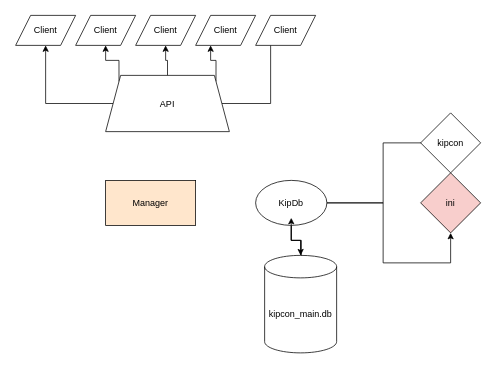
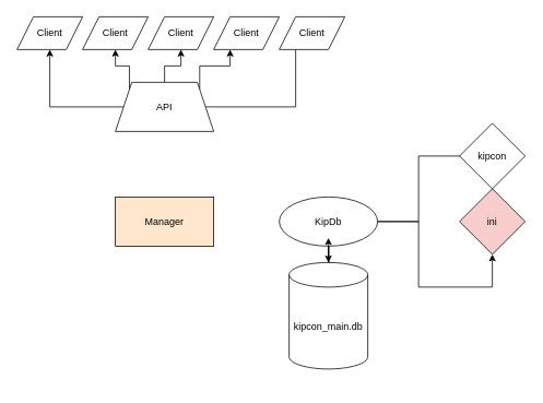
  <mxCell id="0" />
  <mxCell id="1" parent="0" />
  <mxCell id="2" value="Manager" style="rounded=0;whiteSpace=wrap;html=1;fillColor=#ffe6cc;" vertex="1" parent="1"><mxGeometry x="140" y="240" width="120" height="60" as="geometry" /></mxCell>
  <mxCell id="3" value="" style="edgeStyle=orthogonalEdgeStyle;rounded=0;orthogonalLoop=1;jettySize=auto;html=1;" edge="1" parent="1" source="7" target="14"><mxGeometry relative="1" as="geometry"><Array as="points"><mxPoint x="510" y="270" /><mxPoint x="510" y="350" /><mxPoint x="600" y="350" /></Array></mxGeometry></mxCell>
  <mxCell id="4" value="" style="edgeStyle=orthogonalEdgeStyle;rounded=0;orthogonalLoop=1;jettySize=auto;html=1;" edge="1" parent="1" source="7" target="14"><mxGeometry relative="1" as="geometry"><Array as="points"><mxPoint x="510" y="270" /><mxPoint x="510" y="190" /><mxPoint x="600" y="190" /></Array></mxGeometry></mxCell>
  <mxCell id="5" style="edgeStyle=orthogonalEdgeStyle;rounded=0;orthogonalLoop=1;jettySize=auto;html=1;entryX=0.509;entryY=0.205;entryDx=0;entryDy=0;entryPerimeter=0;" edge="1" parent="1" source="7" target="20"><mxGeometry relative="1" as="geometry" /></mxCell>
  <mxCell id="6" style="edgeStyle=orthogonalEdgeStyle;rounded=0;orthogonalLoop=1;jettySize=auto;html=1;" edge="1" parent="1" source="7" target="20"><mxGeometry relative="1" as="geometry" /></mxCell>
- <mxCell id="7" value="KipDb" style="ellipse;whiteSpace=wrap;html=1;rounded=0;" vertex="1" parent="1"><mxGeometry x="340" y="240" width="95" height="60" as="geometry" /></mxCell>
+ <mxCell id="7" value="KipDb" style="ellipse;whiteSpace=wrap;html=1;rounded=0;" vertex="1" parent="1"><mxGeometry x="340" y="240" width="120" height="60" as="geometry" /></mxCell>
  <mxCell id="8" style="edgeStyle=orthogonalEdgeStyle;rounded=0;orthogonalLoop=1;jettySize=auto;html=1;entryX=0.5;entryY=1;entryDx=0;entryDy=0;" edge="1" parent="1" source="13" target="18"><mxGeometry relative="1" as="geometry" /></mxCell>
  <mxCell id="9" style="edgeStyle=orthogonalEdgeStyle;rounded=0;orthogonalLoop=1;jettySize=auto;html=1;entryX=0.5;entryY=1;entryDx=0;entryDy=0;" edge="1" parent="1" source="13" target="16"><mxGeometry relative="1" as="geometry" /></mxCell>
  <mxCell id="10" style="edgeStyle=orthogonalEdgeStyle;rounded=0;orthogonalLoop=1;jettySize=auto;html=1;exitX=0;exitY=0;exitDx=0;exitDy=0;" edge="1" parent="1" source="13" target="17"><mxGeometry relative="1" as="geometry" /></mxCell>
  <mxCell id="11" style="edgeStyle=orthogonalEdgeStyle;rounded=0;orthogonalLoop=1;jettySize=auto;html=1;exitX=1;exitY=0;exitDx=0;exitDy=0;entryX=0.25;entryY=1;entryDx=0;entryDy=0;" edge="1" parent="1" source="13" target="21"><mxGeometry relative="1" as="geometry" /></mxCell>
  <mxCell id="12" style="edgeStyle=orthogonalEdgeStyle;rounded=0;orthogonalLoop=1;jettySize=auto;html=1;entryX=0.25;entryY=0.75;entryDx=0;entryDy=0;entryPerimeter=0;" edge="1" parent="1" source="13" target="22"><mxGeometry relative="1" as="geometry" /></mxCell>
- <mxCell id="13" value="API" style="shape=trapezoid;perimeter=trapezoidPerimeter;whiteSpace=wrap;html=1;fixedSize=1;rounded=0;" vertex="1" parent="1"><mxGeometry x="140" y="100" width="165" height="75" as="geometry" /></mxCell>
+ <mxCell id="13" value="API" style="shape=trapezoid;perimeter=trapezoidPerimeter;whiteSpace=wrap;html=1;fixedSize=1;rounded=0;" vertex="1" parent="1"><mxGeometry x="140" y="100" width="120" height="60" as="geometry" /></mxCell>
  <mxCell id="14" value="ini" style="rhombus;whiteSpace=wrap;html=1;rounded=0;fillColor=#f8cecc;" vertex="1" parent="1"><mxGeometry x="560" y="230" width="80" height="80" as="geometry" /></mxCell>
  <mxCell id="15" value="kipcon" style="rhombus;whiteSpace=wrap;html=1;rounded=0;" vertex="1" parent="1"><mxGeometry x="560" y="150" width="80" height="80" as="geometry" /></mxCell>
  <mxCell id="16" value="Client" style="shape=parallelogram;perimeter=parallelogramPerimeter;whiteSpace=wrap;html=1;fixedSize=1;rounded=0;" vertex="1" parent="1"><mxGeometry x="20" y="20" width="80" height="40" as="geometry" /></mxCell>
  <mxCell id="17" value="Client" style="shape=parallelogram;perimeter=parallelogramPerimeter;whiteSpace=wrap;html=1;fixedSize=1;rounded=0;" vertex="1" parent="1"><mxGeometry x="100" y="20" width="80" height="40" as="geometry" /></mxCell>
  <mxCell id="18" value="Client" style="shape=parallelogram;perimeter=parallelogramPerimeter;whiteSpace=wrap;html=1;fixedSize=1;rounded=0;" vertex="1" parent="1"><mxGeometry x="180" y="20" width="80" height="40" as="geometry" /></mxCell>
  <mxCell id="19" style="edgeStyle=orthogonalEdgeStyle;rounded=0;orthogonalLoop=1;jettySize=auto;html=1;entryX=0.5;entryY=0.833;entryDx=0;entryDy=0;entryPerimeter=0;" edge="1" parent="1" source="20" target="7"><mxGeometry relative="1" as="geometry" /></mxCell>
- <mxCell id="20" value="kipcon_main.db" style="shape=cylinder3;whiteSpace=wrap;html=1;boundedLbl=1;backgroundOutline=1;size=15;" vertex="1" parent="1"><mxGeometry x="352" y="340" width="96" height="130" as="geometry" /></mxCell>
+ <mxCell id="20" value="kipcon_main.db" style="shape=cylinder3;whiteSpace=wrap;html=1;boundedLbl=1;backgroundOutline=1;size=15;" vertex="1" parent="1"><mxGeometry x="352" y="320" width="96" height="130" as="geometry" /></mxCell>
  <mxCell id="21" value="Client" style="shape=parallelogram;perimeter=parallelogramPerimeter;whiteSpace=wrap;html=1;fixedSize=1;rounded=0;" vertex="1" parent="1"><mxGeometry x="260" y="20" width="80" height="40" as="geometry" /></mxCell>
  <mxCell id="22" value="Client" style="shape=parallelogram;perimeter=parallelogramPerimeter;whiteSpace=wrap;html=1;fixedSize=1;rounded=0;" vertex="1" parent="1"><mxGeometry x="340" y="20" width="80" height="40" as="geometry" /></mxCell>
